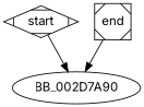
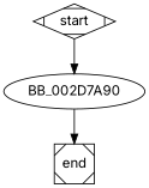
  digraph {
    fontname=Inter
    node [fontname=Inter]
    edge [fontname=Inter]
    start [shape=Mdiamond]
    n2 [label=BB_002D7A90]
    end [shape=Msquare]
    start -> n2
-   end -> n2
+   n2 -> end
  }
